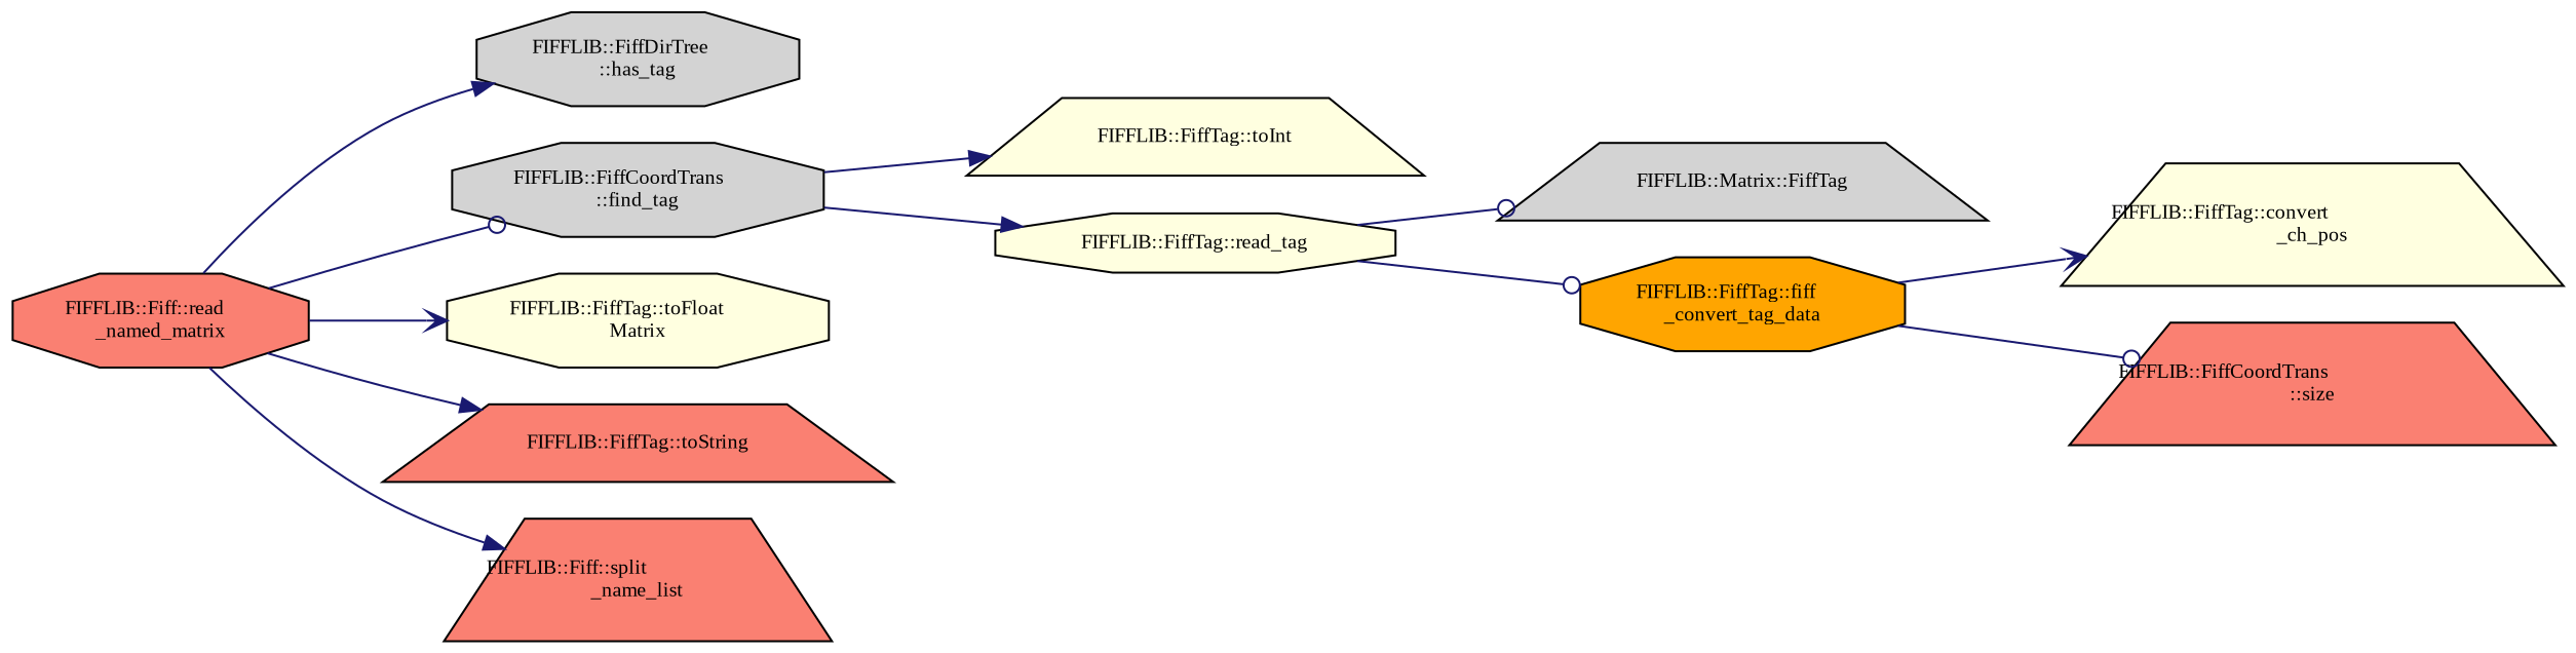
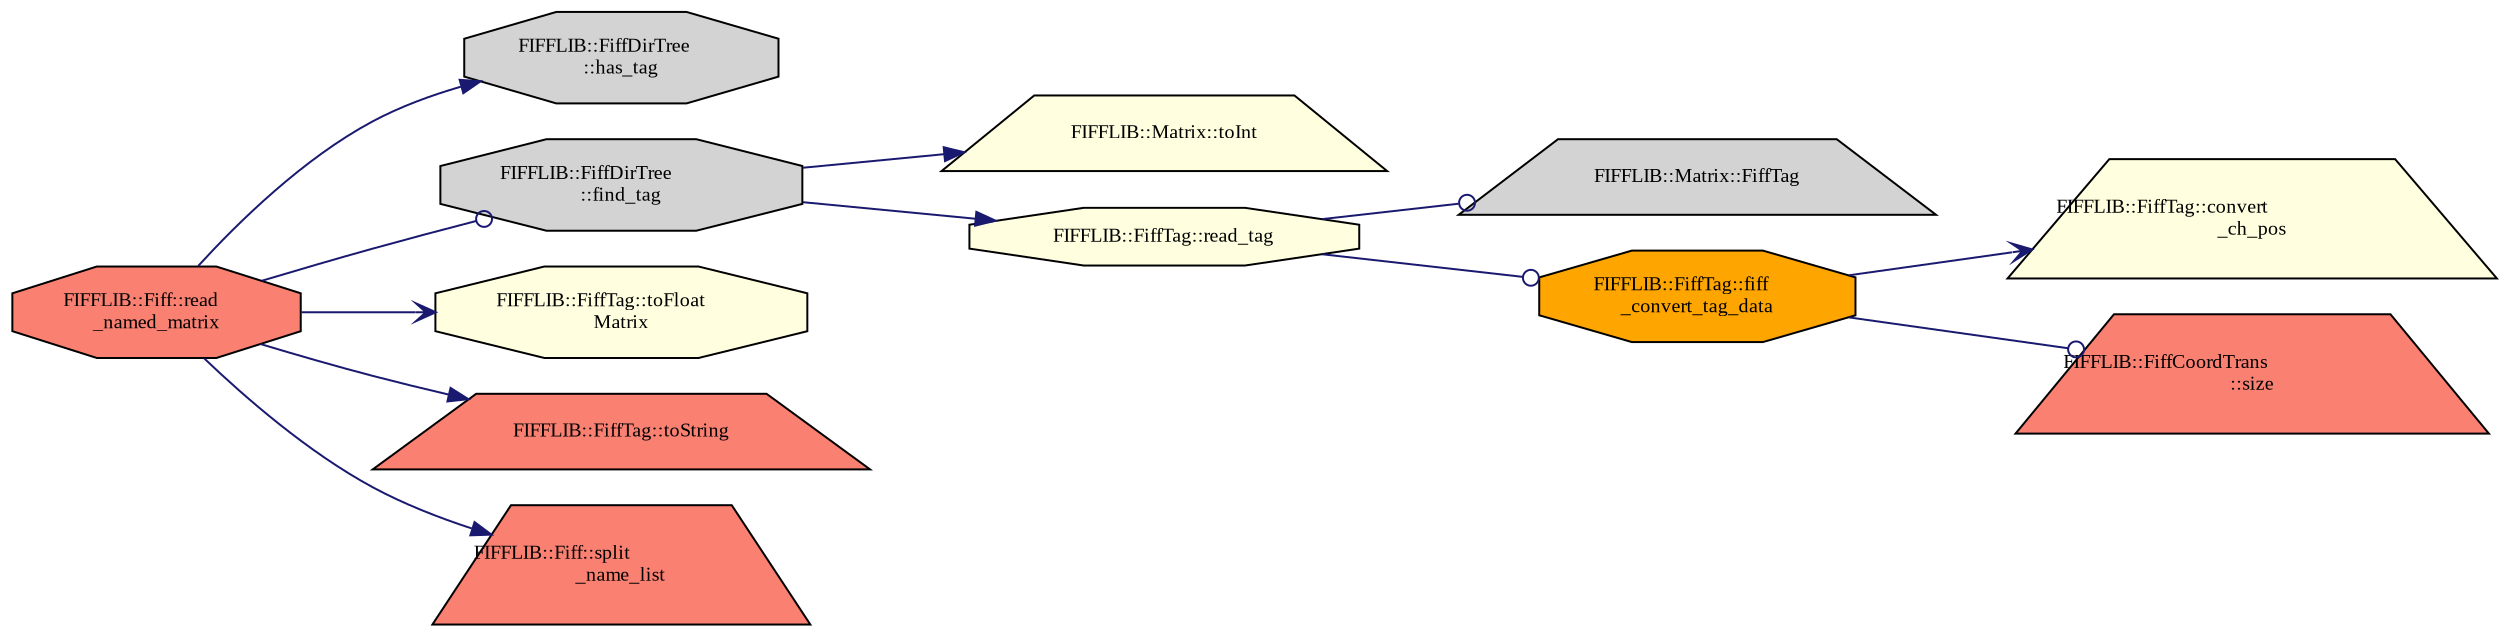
  digraph {
    fontname="Liberation Serif"
    rankdir=LR
    node [color=black fillcolor=salmon fontname="Liberation Serif" fontsize=10 shape=octagon style=filled]
    edge [arrowhead=normal color=midnightblue fontname="Liberation Serif" fontsize=10 labelfontname=Helvetica labelfontsize=10 style=solid]
    n1 [fontcolor=black height=0.2 label="FIFFLIB::Fiff::read\l_named_matrix" width=0.4]
    n2 [fillcolor=lightgrey height=0.2 label="FIFFLIB::FiffDirTree\l::has_tag" width=0.4]
-   n3 [fillcolor=lightgrey height=0.2 label="FIFFLIB::FiffCoordTrans\l::find_tag" width=0.4]
+   n3 [fillcolor=lightgrey height=0.2 label="FIFFLIB::FiffDirTree\l::find_tag" width=0.4]
    n4 [fillcolor=lightyellow height=0.2 label="FIFFLIB::FiffTag::toFloat\lMatrix" width=0.4]
    n5 [height=0.2 label="FIFFLIB::FiffTag::toString" shape=trapezium width=0.4]
    n6 [height=0.2 label="FIFFLIB::Fiff::split\l_name_list" shape=trapezium width=0.4]
-   n7 [fillcolor=lightyellow height=0.2 label="FIFFLIB::FiffTag::toInt" shape=trapezium width=0.4]
+   n7 [fillcolor=lightyellow height=0.2 label="FIFFLIB::Matrix::toInt" shape=trapezium width=0.4]
    n8 [fillcolor=lightyellow height=0.2 label="FIFFLIB::FiffTag::read_tag" width=0.4]
    n9 [fillcolor=lightgrey height=0.2 label="FIFFLIB::Matrix::FiffTag" shape=trapezium width=0.4]
    n10 [fillcolor=orange height=0.2 label="FIFFLIB::FiffTag::fiff\l_convert_tag_data" width=0.4]
    n11 [fillcolor=lightyellow height=0.2 label="FIFFLIB::FiffTag::convert\l_ch_pos" shape=trapezium width=0.4]
    n12 [height=0.2 label="FIFFLIB::FiffCoordTrans\l::size" shape=trapezium width=0.4]
    n1 -> n2
    n1 -> n3 [arrowhead=odot]
    n1 -> n4 [arrowhead=vee]
    n1 -> n5
    n1 -> n6
    n3 -> n7
    n3 -> n8
    n8 -> n9 [arrowhead=odot]
    n8 -> n10 [arrowhead=odot]
    n10 -> n11 [arrowhead=vee]
    n10 -> n12 [arrowhead=odot]
  }
